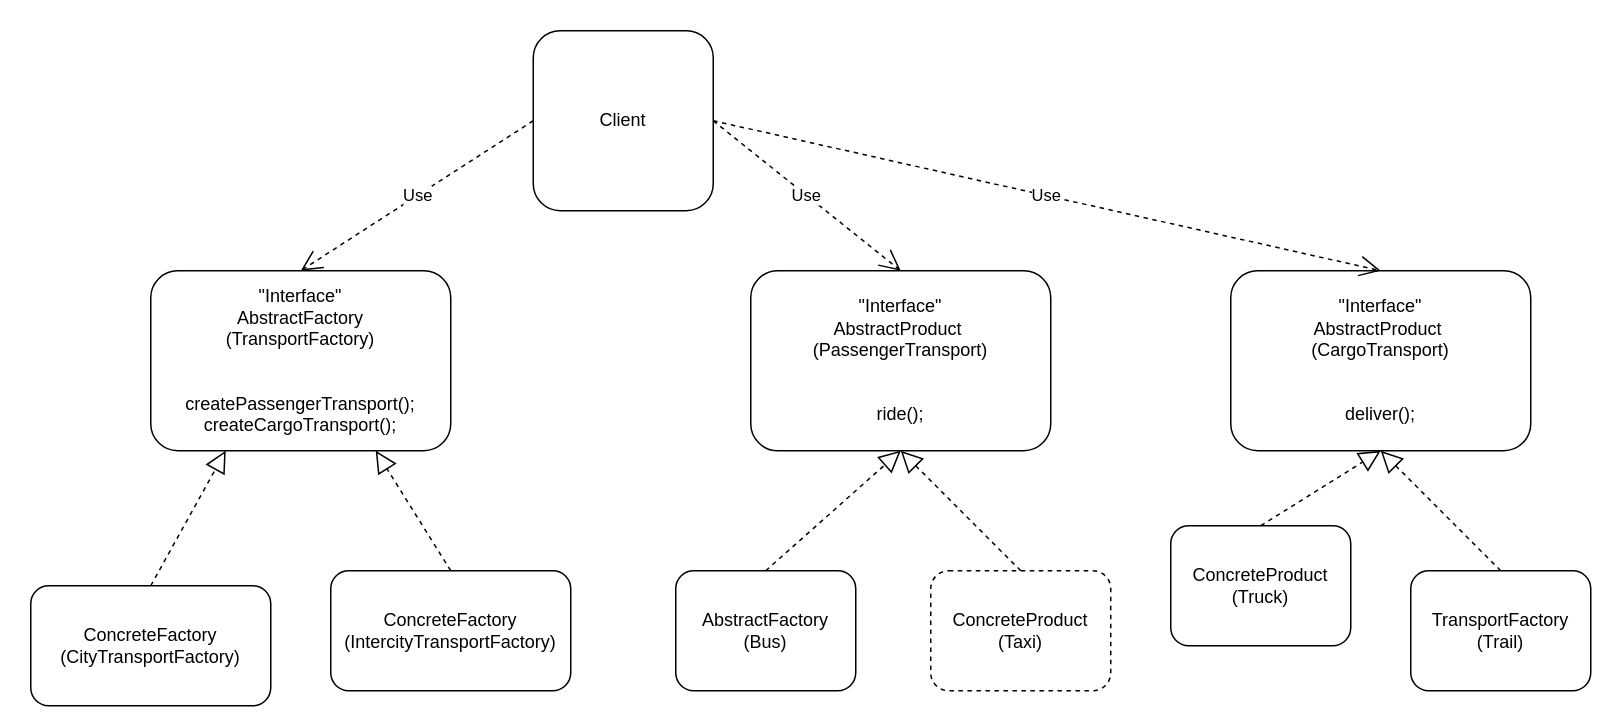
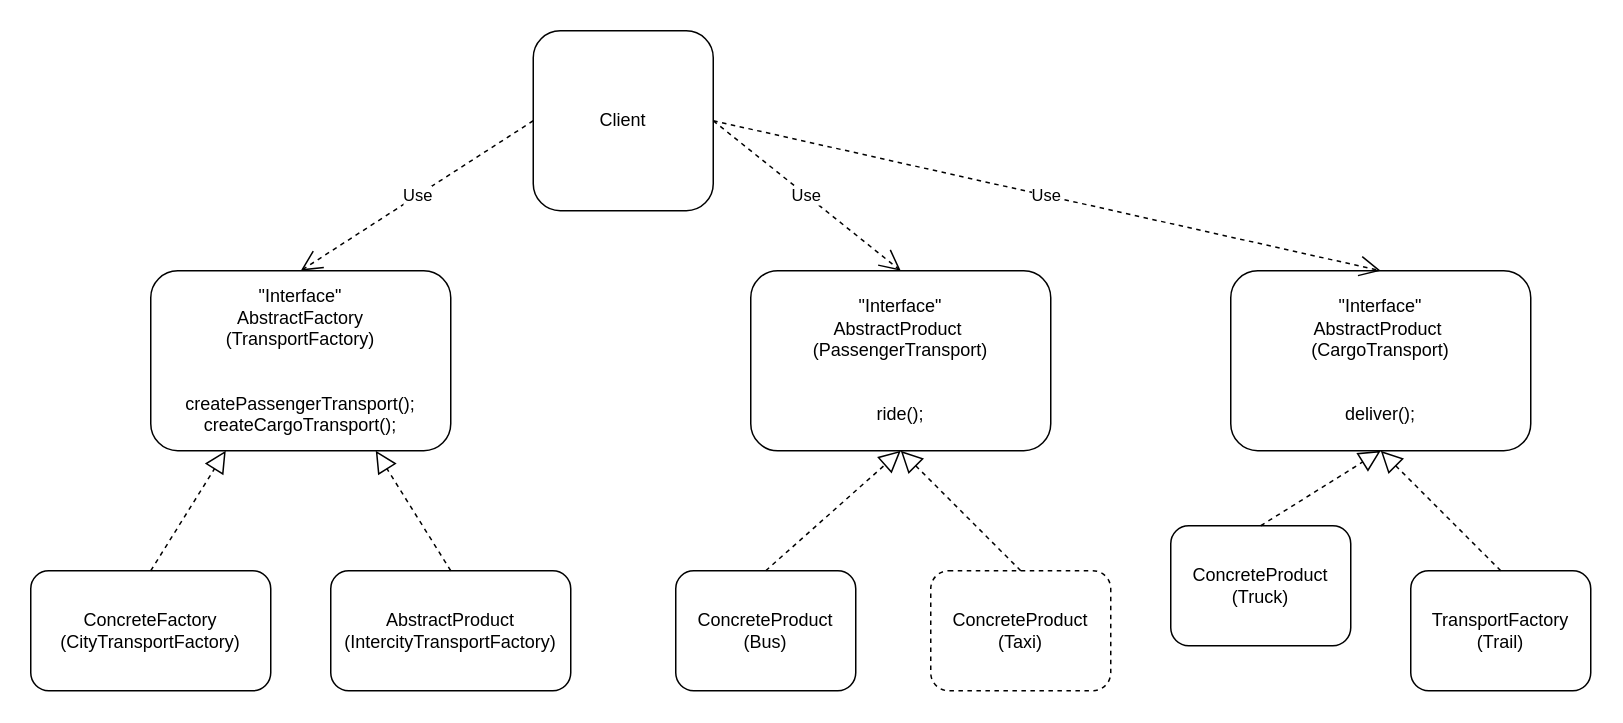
  <mxCell id="0" />
  <mxCell id="1" parent="0" />
  <mxCell id="2" value="&quot;Interface&quot;&lt;div&gt;AbstractProduct&amp;nbsp;&lt;/div&gt;&lt;div&gt;(PassengerTransport)&lt;/div&gt;&lt;div&gt;&lt;br&gt;&lt;/div&gt;&lt;div&gt;&lt;br&gt;&lt;/div&gt;&lt;div&gt;ride();&lt;/div&gt;" style="rounded=1;whiteSpace=wrap;html=1;" parent="1" vertex="1"><mxGeometry x="500" y="180" width="200" height="120" as="geometry" /></mxCell>
- <mxCell id="3" value="AbstractFactory&lt;div&gt;(Bus)&lt;/div&gt;" style="rounded=1;whiteSpace=wrap;html=1;" parent="1" vertex="1"><mxGeometry x="450" y="380" width="120" height="80" as="geometry" /></mxCell>
+ <mxCell id="3" value="ConcreteProduct&lt;div&gt;(Bus)&lt;/div&gt;" style="rounded=1;whiteSpace=wrap;html=1;" parent="1" vertex="1"><mxGeometry x="450" y="380" width="120" height="80" as="geometry" /></mxCell>
  <mxCell id="4" value="" style="endArrow=block;dashed=1;endFill=0;endSize=12;html=1;rounded=0;exitX=0.5;exitY=0;exitDx=0;exitDy=0;entryX=0.5;entryY=1;entryDx=0;entryDy=0;" parent="1" source="3" target="2" edge="1"><mxGeometry width="160" relative="1" as="geometry"><mxPoint x="560" y="370" as="sourcePoint" /><mxPoint x="720" y="370" as="targetPoint" /></mxGeometry></mxCell>
  <mxCell id="5" value="&lt;div&gt;&quot;Interface&quot;&lt;/div&gt;AbstractFactory&lt;br&gt;&lt;div&gt;(TransportFactory)&lt;/div&gt;&lt;div&gt;&lt;br&gt;&lt;/div&gt;&lt;div&gt;&lt;br&gt;&lt;/div&gt;&lt;div&gt;createPassengerTransport();&lt;/div&gt;&lt;div&gt;createCargoTransport();&lt;/div&gt;" style="rounded=1;whiteSpace=wrap;html=1;" parent="1" vertex="1"><mxGeometry x="100" y="180" width="200" height="120" as="geometry" /></mxCell>
- <mxCell id="6" value="ConcreteFactory&lt;div&gt;(CityTransportFactory)&lt;/div&gt;" style="rounded=1;whiteSpace=wrap;html=1;" parent="1" vertex="1"><mxGeometry x="20" y="390" width="160" height="80" as="geometry" /></mxCell>
- <mxCell id="7" value="ConcreteFactory&lt;div&gt;(IntercityTransportFactory)&lt;/div&gt;" style="rounded=1;whiteSpace=wrap;html=1;" parent="1" vertex="1"><mxGeometry x="220" y="380" width="160" height="80" as="geometry" /></mxCell>
+ <mxCell id="6" value="ConcreteFactory&lt;div&gt;(CityTransportFactory)&lt;/div&gt;" style="rounded=1;whiteSpace=wrap;html=1;" parent="1" vertex="1"><mxGeometry x="20" y="380" width="160" height="80" as="geometry" /></mxCell>
+ <mxCell id="7" value="AbstractProduct&lt;div&gt;(IntercityTransportFactory)&lt;/div&gt;" style="rounded=1;whiteSpace=wrap;html=1;" parent="1" vertex="1"><mxGeometry x="220" y="380" width="160" height="80" as="geometry" /></mxCell>
  <mxCell id="8" value="Client" style="rounded=1;whiteSpace=wrap;html=1;" parent="1" vertex="1"><mxGeometry x="355" y="20" width="120" height="120" as="geometry" /></mxCell>
  <mxCell id="9" value="" style="endArrow=block;dashed=1;endFill=0;endSize=12;html=1;rounded=0;exitX=0.5;exitY=0;exitDx=0;exitDy=0;entryX=0.75;entryY=1;entryDx=0;entryDy=0;" parent="1" source="7" target="5" edge="1"><mxGeometry width="160" relative="1" as="geometry"><mxPoint x="330" y="310" as="sourcePoint" /><mxPoint x="490" y="310" as="targetPoint" /></mxGeometry></mxCell>
  <mxCell id="10" value="" style="endArrow=block;dashed=1;endFill=0;endSize=12;html=1;rounded=0;exitX=0.5;exitY=0;exitDx=0;exitDy=0;entryX=0.25;entryY=1;entryDx=0;entryDy=0;" parent="1" source="6" target="5" edge="1"><mxGeometry width="160" relative="1" as="geometry"><mxPoint x="330" y="310" as="sourcePoint" /><mxPoint x="490" y="310" as="targetPoint" /></mxGeometry></mxCell>
  <mxCell id="11" value="Use" style="endArrow=open;endSize=12;dashed=1;html=1;rounded=0;exitX=0;exitY=0.5;exitDx=0;exitDy=0;entryX=0.5;entryY=0;entryDx=0;entryDy=0;" parent="1" source="8" target="5" edge="1"><mxGeometry width="160" relative="1" as="geometry"><mxPoint x="380" y="310" as="sourcePoint" /><mxPoint x="540" y="310" as="targetPoint" /></mxGeometry></mxCell>
  <mxCell id="12" value="Use" style="endArrow=open;endSize=12;dashed=1;html=1;rounded=0;exitX=1;exitY=0.5;exitDx=0;exitDy=0;entryX=0.5;entryY=0;entryDx=0;entryDy=0;" parent="1" source="8" target="2" edge="1"><mxGeometry width="160" relative="1" as="geometry"><mxPoint x="380" y="310" as="sourcePoint" /><mxPoint x="540" y="310" as="targetPoint" /></mxGeometry></mxCell>
  <mxCell id="13" value="&quot;Interface&quot;&lt;div&gt;AbstractProduct&amp;nbsp;&lt;/div&gt;&lt;div&gt;(CargoTransport)&lt;/div&gt;&lt;div&gt;&lt;br&gt;&lt;/div&gt;&lt;div&gt;&lt;br&gt;&lt;/div&gt;&lt;div&gt;deliver();&lt;/div&gt;" style="rounded=1;whiteSpace=wrap;html=1;" parent="1" vertex="1"><mxGeometry x="820" y="180" width="200" height="120" as="geometry" /></mxCell>
  <mxCell id="14" value="ConcreteProduct&lt;div&gt;(Truck)&lt;/div&gt;" style="rounded=1;whiteSpace=wrap;html=1;" parent="1" vertex="1"><mxGeometry x="780" y="350" width="120" height="80" as="geometry" /></mxCell>
  <mxCell id="15" value="" style="endArrow=block;dashed=1;endFill=0;endSize=12;html=1;rounded=0;exitX=0.5;exitY=0;exitDx=0;exitDy=0;entryX=0.5;entryY=1;entryDx=0;entryDy=0;" parent="1" source="14" target="13" edge="1"><mxGeometry width="160" relative="1" as="geometry"><mxPoint x="910" y="420" as="sourcePoint" /><mxPoint x="910" y="340" as="targetPoint" /><Array as="points" /></mxGeometry></mxCell>
  <mxCell id="16" value="Use" style="endArrow=open;endSize=12;dashed=1;html=1;rounded=0;entryX=0.5;entryY=0;entryDx=0;entryDy=0;exitX=1;exitY=0.5;exitDx=0;exitDy=0;" parent="1" target="13" edge="1" source="8"><mxGeometry width="160" relative="1" as="geometry"><mxPoint x="540" y="80" as="sourcePoint" /><mxPoint x="960" y="190" as="targetPoint" /></mxGeometry></mxCell>
  <mxCell id="17" value="ConcreteProduct&lt;div&gt;(Taxi)&lt;/div&gt;" style="rounded=1;whiteSpace=wrap;html=1;dashed=1;" vertex="1" parent="1"><mxGeometry x="620" y="380" width="120" height="80" as="geometry" /></mxCell>
  <mxCell id="18" value="TransportFactory&lt;div&gt;(Trail)&lt;/div&gt;" style="rounded=1;whiteSpace=wrap;html=1;" vertex="1" parent="1"><mxGeometry x="940" y="380" width="120" height="80" as="geometry" /></mxCell>
  <mxCell id="19" value="" style="endArrow=block;dashed=1;endFill=0;endSize=12;html=1;rounded=0;exitX=0.5;exitY=0;exitDx=0;exitDy=0;entryX=0.5;entryY=1;entryDx=0;entryDy=0;" edge="1" parent="1" source="17" target="2"><mxGeometry width="160" relative="1" as="geometry"><mxPoint x="520" y="390" as="sourcePoint" /><mxPoint x="610" y="310" as="targetPoint" /></mxGeometry></mxCell>
  <mxCell id="20" value="" style="endArrow=block;dashed=1;endFill=0;endSize=12;html=1;rounded=0;exitX=0.5;exitY=0;exitDx=0;exitDy=0;entryX=0.5;entryY=1;entryDx=0;entryDy=0;" edge="1" parent="1" source="18" target="13"><mxGeometry width="160" relative="1" as="geometry"><mxPoint x="530" y="400" as="sourcePoint" /><mxPoint x="620" y="320" as="targetPoint" /></mxGeometry></mxCell>
